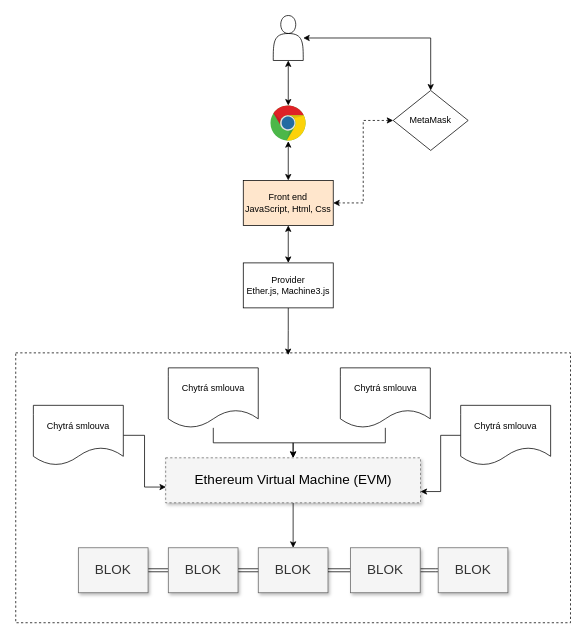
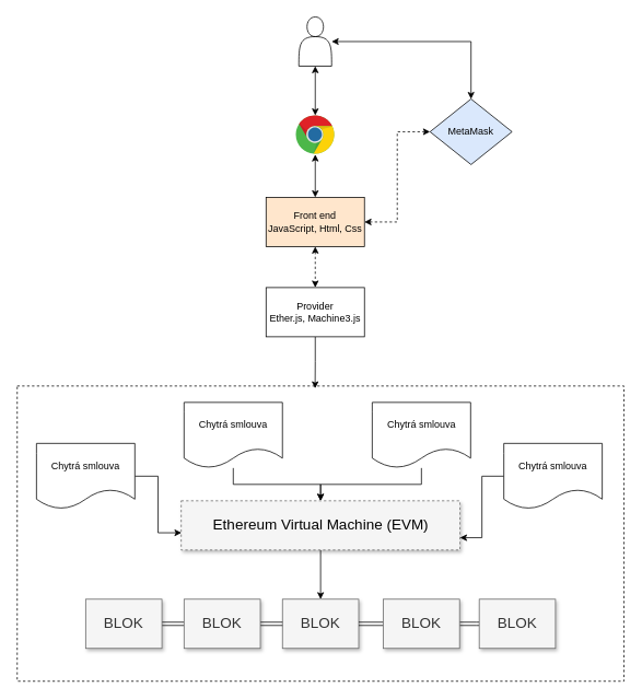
  <mxCell id="0" style=";html=1;" />
  <mxCell id="1" style=";html=1;" parent="0" />
  <mxCell id="2" style="edgeStyle=orthogonalEdgeStyle;rounded=0;orthogonalLoop=1;jettySize=auto;html=1;exitX=0.5;exitY=1;exitDx=0;exitDy=0;" edge="1" parent="1" source="3" target="5"><mxGeometry relative="1" as="geometry" /></mxCell>
  <mxCell id="3" value="Ethereum Virtual Machine (EVM)&lt;br&gt;" style="whiteSpace=wrap;html=1;shadow=1;fontSize=18;fillColor=#f5f5f5;strokeColor=#666666;dashed=1;" parent="1" vertex="1"><mxGeometry x="220.5" y="610" width="340" height="60" as="geometry" /></mxCell>
  <mxCell id="4" style="edgeStyle=elbowEdgeStyle;rounded=0;html=1;startArrow=none;startFill=0;jettySize=auto;orthogonalLoop=1;fontSize=18;elbow=vertical;" parent="1" edge="1"><mxGeometry relative="1" as="geometry"><mxPoint x="453.5" y="714" as="sourcePoint" /><mxPoint x="453.5" y="714" as="targetPoint" /></mxGeometry></mxCell>
  <mxCell id="5" value="BLOK" style="whiteSpace=wrap;html=1;shadow=1;fontSize=18;fillColor=#f5f5f5;fontColor=#333333;strokeColor=#666666;" vertex="1" parent="1"><mxGeometry x="344" y="730" width="93" height="60" as="geometry" /></mxCell>
  <mxCell id="6" style="edgeStyle=orthogonalEdgeStyle;rounded=0;orthogonalLoop=1;jettySize=auto;html=1;exitX=1;exitY=0.5;exitDx=0;exitDy=0;entryX=0;entryY=0.5;entryDx=0;entryDy=0;shape=link;strokeWidth=1;" edge="1" parent="1" source="7" target="11"><mxGeometry relative="1" as="geometry" /></mxCell>
  <mxCell id="7" value="BLOK" style="whiteSpace=wrap;html=1;shadow=1;fontSize=18;fillColor=#f5f5f5;fontColor=#333333;strokeColor=#666666;" vertex="1" parent="1"><mxGeometry x="104" y="730" width="93" height="60" as="geometry" /></mxCell>
  <mxCell id="8" style="edgeStyle=orthogonalEdgeStyle;rounded=0;orthogonalLoop=1;jettySize=auto;html=1;exitX=0;exitY=0.5;exitDx=0;exitDy=0;shape=link;" edge="1" parent="1" source="9" target="13"><mxGeometry relative="1" as="geometry" /></mxCell>
  <mxCell id="9" value="BLOK" style="whiteSpace=wrap;html=1;shadow=1;fontSize=18;fillColor=#f5f5f5;fontColor=#333333;strokeColor=#666666;" vertex="1" parent="1"><mxGeometry x="584" y="730" width="93" height="60" as="geometry" /></mxCell>
  <mxCell id="10" style="edgeStyle=orthogonalEdgeStyle;rounded=0;orthogonalLoop=1;jettySize=auto;html=1;exitX=1;exitY=0.5;exitDx=0;exitDy=0;entryX=0;entryY=0.5;entryDx=0;entryDy=0;shape=link;" edge="1" parent="1" source="11" target="5"><mxGeometry relative="1" as="geometry" /></mxCell>
  <mxCell id="11" value="BLOK" style="whiteSpace=wrap;html=1;shadow=1;fontSize=18;fillColor=#f5f5f5;fontColor=#333333;strokeColor=#666666;" vertex="1" parent="1"><mxGeometry x="224" y="730" width="93" height="60" as="geometry" /></mxCell>
  <mxCell id="12" style="edgeStyle=orthogonalEdgeStyle;rounded=0;orthogonalLoop=1;jettySize=auto;html=1;exitX=0;exitY=0.5;exitDx=0;exitDy=0;entryX=1;entryY=0.5;entryDx=0;entryDy=0;shape=link;" edge="1" parent="1" source="13" target="5"><mxGeometry relative="1" as="geometry" /></mxCell>
  <mxCell id="13" value="BLOK" style="whiteSpace=wrap;html=1;shadow=1;fontSize=18;fillColor=#f5f5f5;fontColor=#333333;strokeColor=#666666;" vertex="1" parent="1"><mxGeometry x="467" y="730" width="93" height="60" as="geometry" /></mxCell>
  <mxCell id="14" style="edgeStyle=orthogonalEdgeStyle;rounded=0;orthogonalLoop=1;jettySize=auto;html=1;entryX=0.001;entryY=0.65;entryDx=0;entryDy=0;entryPerimeter=0;" edge="1" parent="1" source="15" target="3"><mxGeometry relative="1" as="geometry" /></mxCell>
  <mxCell id="15" value="Chytrá smlouva" style="shape=document;whiteSpace=wrap;html=1;boundedLbl=1;" vertex="1" parent="1"><mxGeometry x="44" y="540" width="120" height="80" as="geometry" /></mxCell>
  <mxCell id="16" style="edgeStyle=orthogonalEdgeStyle;rounded=0;orthogonalLoop=1;jettySize=auto;html=1;" edge="1" parent="1" source="17" target="3"><mxGeometry relative="1" as="geometry" /></mxCell>
  <mxCell id="17" value="Chytrá smlouva" style="shape=document;whiteSpace=wrap;html=1;boundedLbl=1;" vertex="1" parent="1"><mxGeometry x="224" y="490" width="120" height="80" as="geometry" /></mxCell>
  <mxCell id="18" style="edgeStyle=orthogonalEdgeStyle;rounded=0;orthogonalLoop=1;jettySize=auto;html=1;" edge="1" parent="1" source="19" target="3"><mxGeometry relative="1" as="geometry" /></mxCell>
  <mxCell id="19" value="Chytrá smlouva" style="shape=document;whiteSpace=wrap;html=1;boundedLbl=1;" vertex="1" parent="1"><mxGeometry x="453.5" y="490" width="120" height="80" as="geometry" /></mxCell>
  <mxCell id="20" style="edgeStyle=orthogonalEdgeStyle;rounded=0;orthogonalLoop=1;jettySize=auto;html=1;entryX=1;entryY=0.75;entryDx=0;entryDy=0;" edge="1" parent="1" source="21" target="3"><mxGeometry relative="1" as="geometry" /></mxCell>
  <mxCell id="21" value="Chytrá smlouva" style="shape=document;whiteSpace=wrap;html=1;boundedLbl=1;" vertex="1" parent="1"><mxGeometry x="614" y="540" width="120" height="80" as="geometry" /></mxCell>
  <mxCell id="22" value="" style="rounded=0;whiteSpace=wrap;html=1;fillColor=none;strokeColor=default;dashed=1;movable=1;resizable=1;rotatable=1;deletable=1;editable=1;locked=0;connectable=1;" vertex="1" parent="1"><mxGeometry x="20.5" y="470" width="740" height="360" as="geometry" /></mxCell>
  <mxCell id="23" style="edgeStyle=orthogonalEdgeStyle;rounded=0;orthogonalLoop=1;jettySize=auto;html=1;endArrow=classic;endFill=1;startArrow=classic;startFill=1;" edge="1" parent="1" source="25" target="31"><mxGeometry relative="1" as="geometry" /></mxCell>
  <mxCell id="24" style="edgeStyle=orthogonalEdgeStyle;rounded=0;orthogonalLoop=1;jettySize=auto;html=1;startArrow=classic;startFill=1;" edge="1" parent="1" source="25" target="33"><mxGeometry relative="1" as="geometry" /></mxCell>
  <mxCell id="25" value="" style="shape=actor;whiteSpace=wrap;html=1;" vertex="1" parent="1"><mxGeometry x="364" y="20" width="40" height="60" as="geometry" /></mxCell>
- <mxCell id="26" style="edgeStyle=orthogonalEdgeStyle;rounded=0;orthogonalLoop=1;jettySize=auto;html=1;startArrow=classic;startFill=1;" edge="1" parent="1" source="27" target="29"><mxGeometry relative="1" as="geometry" /></mxCell>
+ <mxCell id="26" style="edgeStyle=orthogonalEdgeStyle;rounded=0;orthogonalLoop=1;jettySize=auto;html=1;startArrow=classic;startFill=1;dashed=1;" edge="1" parent="1" source="27" target="29"><mxGeometry relative="1" as="geometry" /></mxCell>
  <mxCell id="27" value="Front end&lt;br&gt;JavaScript, Html, Css" style="rounded=0;whiteSpace=wrap;html=1;fillColor=#ffe6cc;" vertex="1" parent="1"><mxGeometry x="324" y="240" width="120" height="60" as="geometry" /></mxCell>
  <mxCell id="28" style="edgeStyle=orthogonalEdgeStyle;rounded=0;orthogonalLoop=1;jettySize=auto;html=1;entryX=0.491;entryY=0.008;entryDx=0;entryDy=0;entryPerimeter=0;" edge="1" parent="1" source="29" target="22"><mxGeometry relative="1" as="geometry" /></mxCell>
  <mxCell id="29" value="Provider&lt;br&gt;Ether.js, Machine3.js" style="rounded=0;whiteSpace=wrap;html=1;" vertex="1" parent="1"><mxGeometry x="324" y="350" width="120" height="60" as="geometry" /></mxCell>
  <mxCell id="30" style="edgeStyle=orthogonalEdgeStyle;rounded=0;orthogonalLoop=1;jettySize=auto;html=1;entryX=1;entryY=0.5;entryDx=0;entryDy=0;startArrow=classic;startFill=1;dashed=1;" edge="1" parent="1" source="31" target="27"><mxGeometry relative="1" as="geometry" /></mxCell>
- <mxCell id="31" value="MetaMask" style="rhombus;whiteSpace=wrap;html=1;" vertex="1" parent="1"><mxGeometry x="524" y="120" width="100" height="80" as="geometry" /></mxCell>
+ <mxCell id="31" value="MetaMask" style="rhombus;whiteSpace=wrap;html=1;fillColor=#dae8fc;" vertex="1" parent="1"><mxGeometry x="524" y="120" width="100" height="80" as="geometry" /></mxCell>
  <mxCell id="32" style="edgeStyle=orthogonalEdgeStyle;rounded=0;orthogonalLoop=1;jettySize=auto;html=1;startArrow=classic;startFill=1;" edge="1" parent="1" source="33" target="27"><mxGeometry relative="1" as="geometry" /></mxCell>
  <mxCell id="33" value="" style="dashed=0;outlineConnect=0;html=1;align=center;labelPosition=center;verticalLabelPosition=bottom;verticalAlign=top;shape=mxgraph.weblogos.chrome" vertex="1" parent="1"><mxGeometry x="360.3" y="140" width="47.4" height="47.7" as="geometry" /></mxCell>
